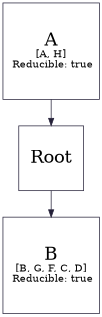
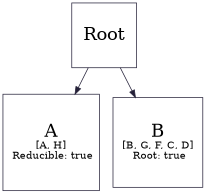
  digraph {
    color="#242038"
    node [color="#242038" shape=square]
    edge [color="#242038"]
    n1 [label=<<font point-size="24.0"> Root </font>>]
    n2 [label=<<font point-size="24.0"> A </font><br/> [A, H] <br/> Reducible: true>]
-   n3 [label=<<font point-size="24.0"> B </font><br/> [B, G, F, C, D] <br/> Reducible: true>]
-   n2 -> n1
+   n3 [label=<<font point-size="24.0"> B </font><br/> [B, G, F, C, D] <br/> Root: true>]
+   n1 -> n2
    n1 -> n3
  }
